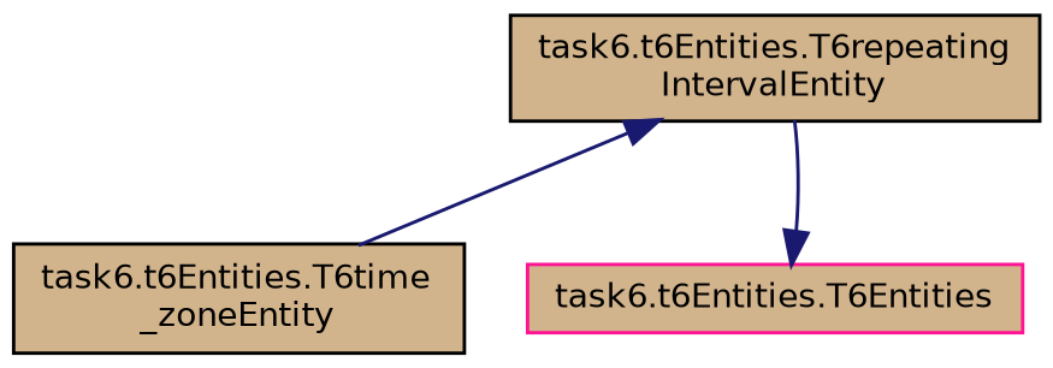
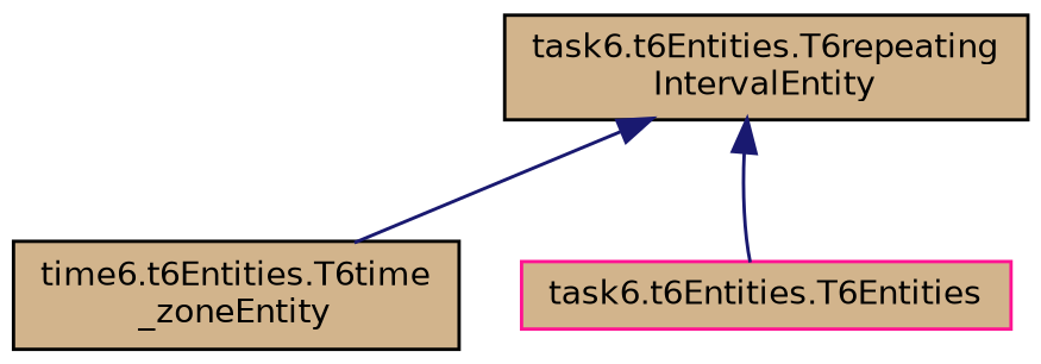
  digraph {
    node [color=black fillcolor=tan fontname=Helvetica fontsize=10 shape=record style=filled]
    edge [color=midnightblue dir=back fontname=Helvetica fontsize=10 labelfontname=Helvetica labelfontsize=10 style=solid]
-   n1 [fontcolor=black height=0.2 label="task6.t6Entities.T6time\l_zoneEntity" width=0.4]
+   n1 [fontcolor=black height=0.2 label="time6.t6Entities.T6time\l_zoneEntity" width=0.4]
    n2 [height=0.2 label="task6.t6Entities.T6repeating\lIntervalEntity" width=0.4]
    n3 [color=deeppink height=0.2 label="task6.t6Entities.T6Entities" width=0.4]
    n2 -> n1
-   n3 -> n2
+   n2 -> n3
  }
